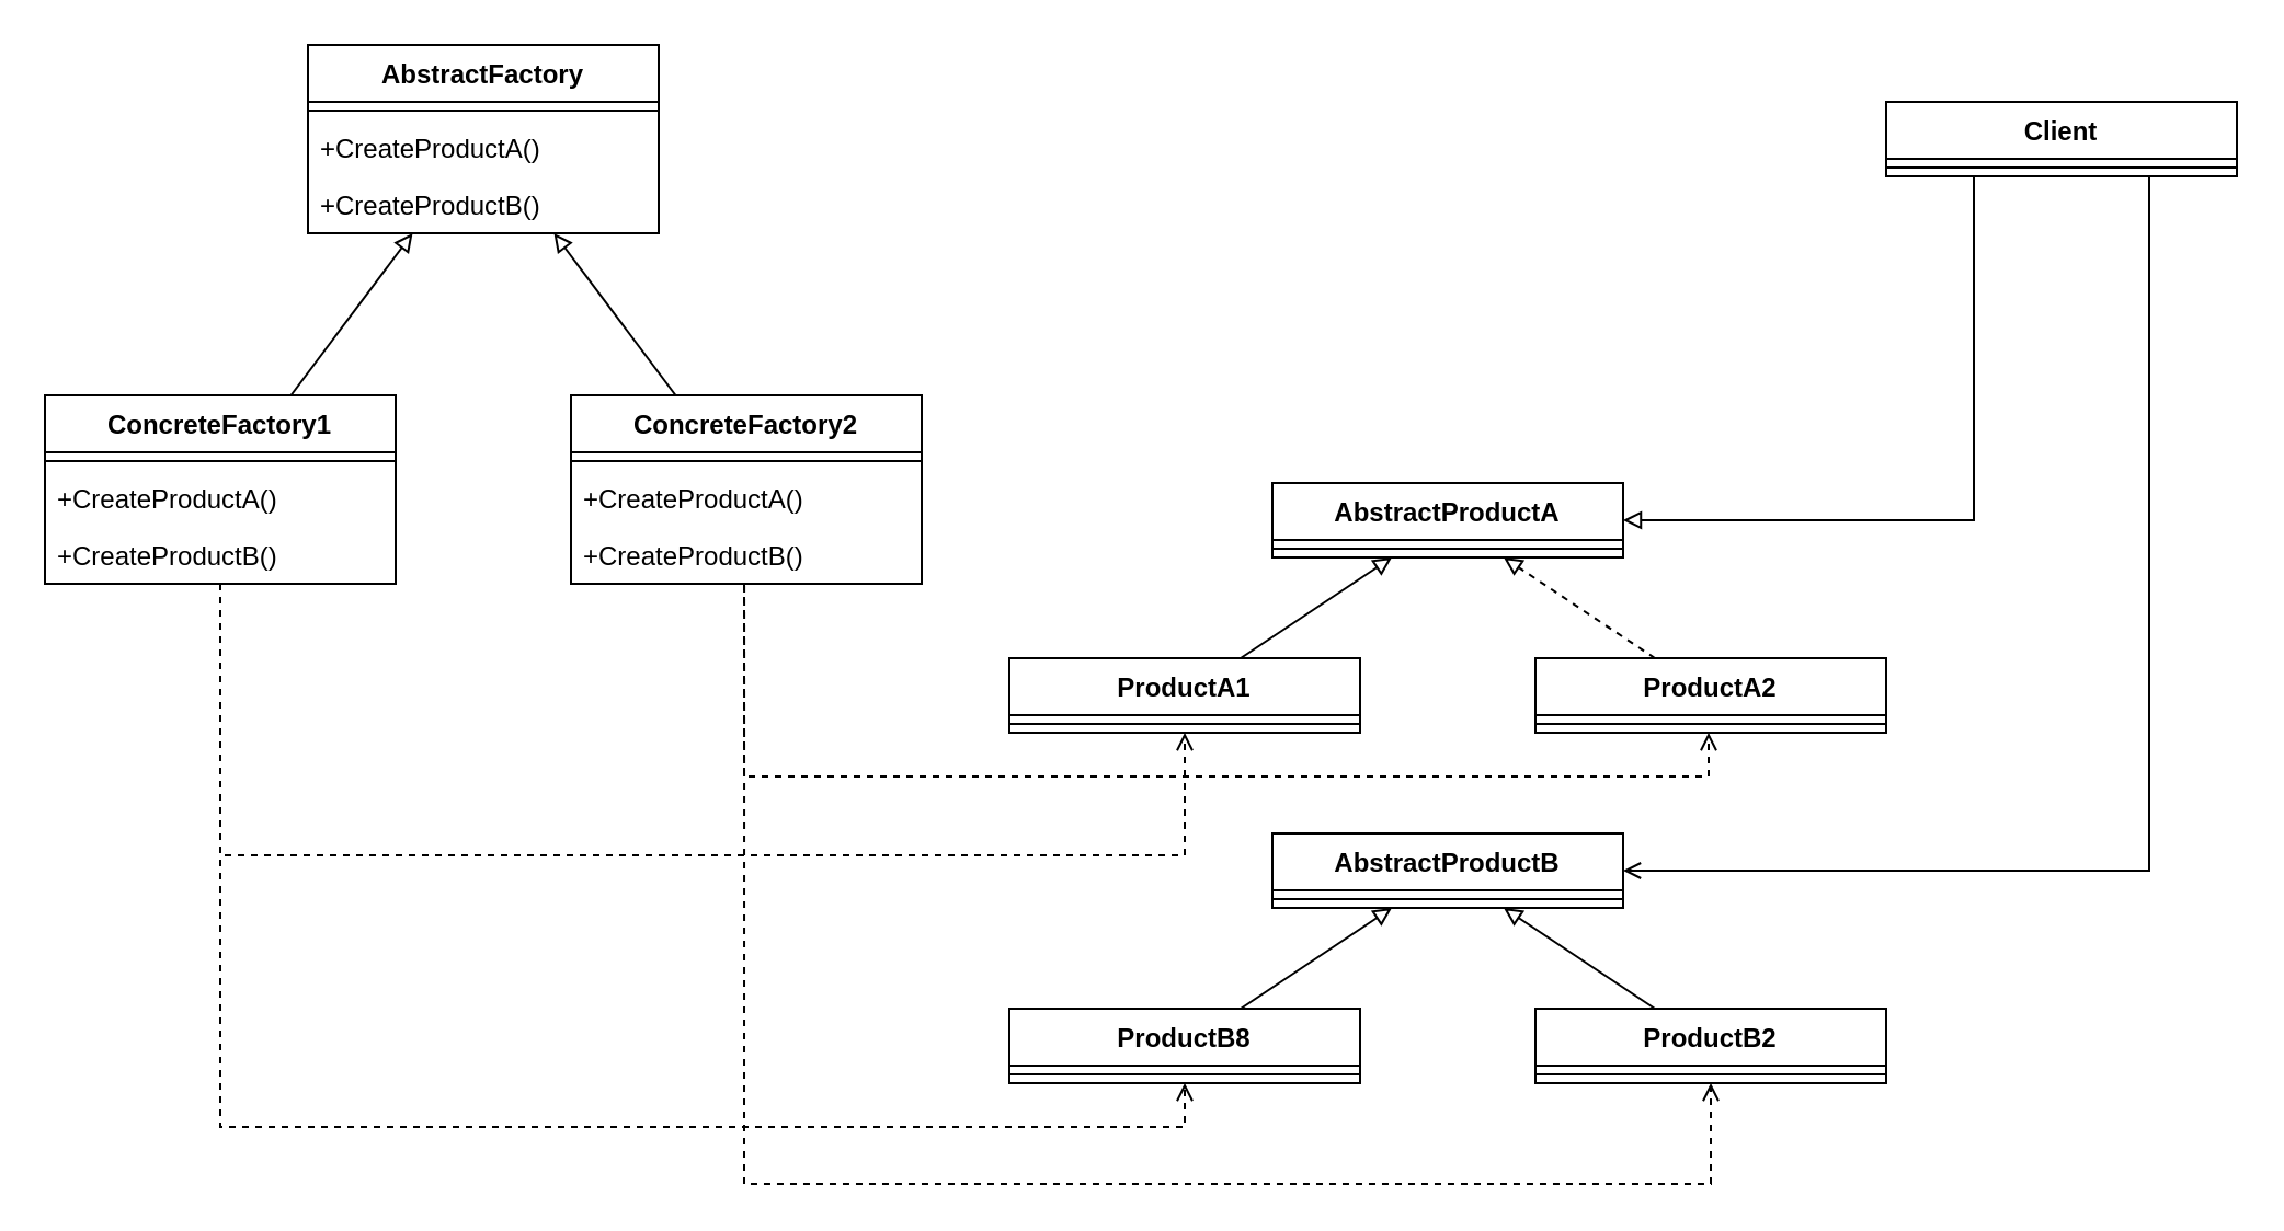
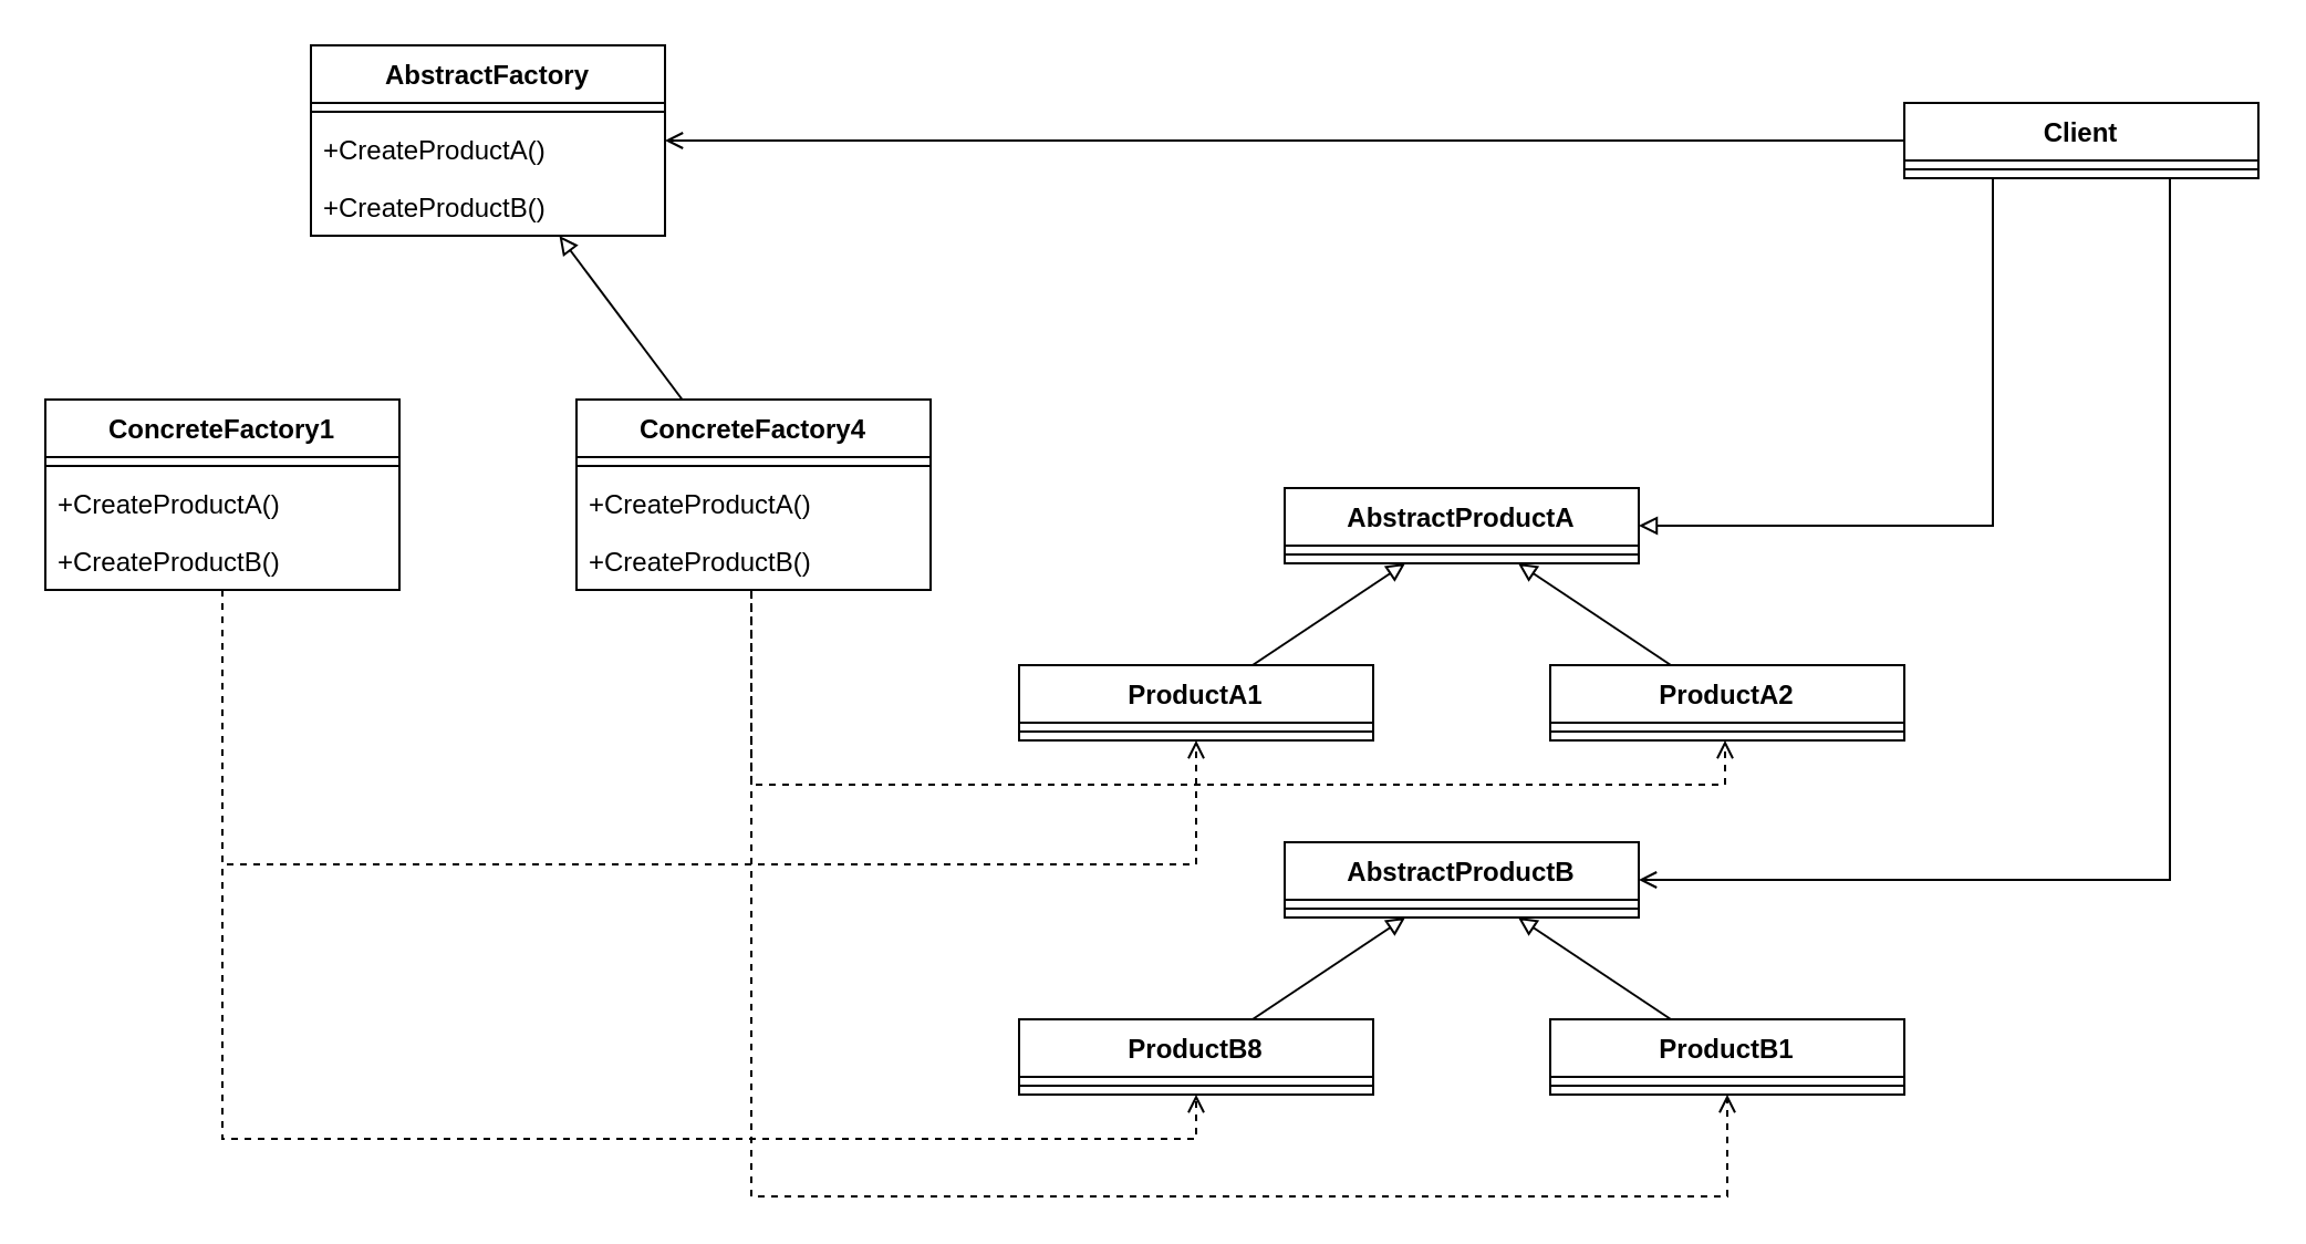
  <mxCell id="0" />
  <mxCell id="1" parent="0" />
  <mxCell id="2" value="AbstractFactory" style="swimlane;fontStyle=1;align=center;verticalAlign=top;childLayout=stackLayout;horizontal=1;startSize=26;horizontalStack=0;resizeParent=1;resizeParentMax=0;resizeLast=0;collapsible=1;marginBottom=0;whiteSpace=wrap;html=1;" vertex="1" parent="1"><mxGeometry x="140" y="20" width="160" height="86" as="geometry" /></mxCell>
  <mxCell id="3" value="" style="line;strokeWidth=1;fillColor=none;align=left;verticalAlign=middle;spacingTop=-1;spacingLeft=3;spacingRight=3;rotatable=0;labelPosition=right;points=[];portConstraint=eastwest;strokeColor=inherit;" vertex="1" parent="2"><mxGeometry y="26" width="160" height="8" as="geometry" /></mxCell>
  <mxCell id="4" value="+CreateProductA()" style="text;strokeColor=none;fillColor=none;align=left;verticalAlign=top;spacingLeft=4;spacingRight=4;overflow=hidden;rotatable=0;points=[[0,0.5],[1,0.5]];portConstraint=eastwest;whiteSpace=wrap;html=1;" vertex="1" parent="2"><mxGeometry y="34" width="160" height="26" as="geometry" /></mxCell>
  <mxCell id="5" value="+CreateProductB()" style="text;strokeColor=none;fillColor=none;align=left;verticalAlign=top;spacingLeft=4;spacingRight=4;overflow=hidden;rotatable=0;points=[[0,0.5],[1,0.5]];portConstraint=eastwest;whiteSpace=wrap;html=1;" vertex="1" parent="2"><mxGeometry y="60" width="160" height="26" as="geometry" /></mxCell>
- <mxCell id="6" style="edgeStyle=none;rounded=0;orthogonalLoop=1;jettySize=auto;html=1;endArrow=block;endFill=0;" edge="1" parent="1" source="9" target="2"><mxGeometry relative="1" as="geometry" /></mxCell>
  <mxCell id="7" style="edgeStyle=orthogonalEdgeStyle;rounded=0;orthogonalLoop=1;jettySize=auto;html=1;entryX=0.5;entryY=1;entryDx=0;entryDy=0;dashed=1;endArrow=open;endFill=0;" edge="1" parent="1" source="9" target="23"><mxGeometry relative="1" as="geometry"><Array as="points"><mxPoint x="100" y="390" /><mxPoint x="540" y="390" /></Array></mxGeometry></mxCell>
  <mxCell id="8" style="edgeStyle=orthogonalEdgeStyle;rounded=0;orthogonalLoop=1;jettySize=auto;html=1;entryX=0.5;entryY=1;entryDx=0;entryDy=0;dashed=1;endArrow=open;endFill=0;" edge="1" parent="1" source="9" target="31"><mxGeometry relative="1" as="geometry"><Array as="points"><mxPoint x="100" y="514" /><mxPoint x="540" y="514" /></Array></mxGeometry></mxCell>
  <mxCell id="9" value="ConcreteFactory1" style="swimlane;fontStyle=1;align=center;verticalAlign=top;childLayout=stackLayout;horizontal=1;startSize=26;horizontalStack=0;resizeParent=1;resizeParentMax=0;resizeLast=0;collapsible=1;marginBottom=0;whiteSpace=wrap;html=1;" vertex="1" parent="1"><mxGeometry y="180" width="160" height="86" as="geometry" x="20" /></mxCell>
  <mxCell id="10" value="" style="line;strokeWidth=1;fillColor=none;align=left;verticalAlign=middle;spacingTop=-1;spacingLeft=3;spacingRight=3;rotatable=0;labelPosition=right;points=[];portConstraint=eastwest;strokeColor=inherit;" vertex="1" parent="9"><mxGeometry y="26" width="160" height="8" as="geometry" /></mxCell>
  <mxCell id="11" value="+CreateProductA()" style="text;strokeColor=none;fillColor=none;align=left;verticalAlign=top;spacingLeft=4;spacingRight=4;overflow=hidden;rotatable=0;points=[[0,0.5],[1,0.5]];portConstraint=eastwest;whiteSpace=wrap;html=1;" vertex="1" parent="9"><mxGeometry y="34" width="160" height="26" as="geometry" /></mxCell>
  <mxCell id="12" value="+CreateProductB()" style="text;strokeColor=none;fillColor=none;align=left;verticalAlign=top;spacingLeft=4;spacingRight=4;overflow=hidden;rotatable=0;points=[[0,0.5],[1,0.5]];portConstraint=eastwest;whiteSpace=wrap;html=1;" vertex="1" parent="9"><mxGeometry y="60" width="160" height="26" as="geometry" /></mxCell>
  <mxCell id="13" style="edgeStyle=none;rounded=0;orthogonalLoop=1;jettySize=auto;html=1;endArrow=block;endFill=0;" edge="1" parent="1" source="16" target="2"><mxGeometry relative="1" as="geometry" /></mxCell>
  <mxCell id="14" style="edgeStyle=orthogonalEdgeStyle;rounded=0;orthogonalLoop=1;jettySize=auto;html=1;entryX=0.5;entryY=1;entryDx=0;entryDy=0;exitX=0.494;exitY=1.038;exitDx=0;exitDy=0;exitPerimeter=0;dashed=1;endArrow=open;endFill=0;" edge="1" parent="1" source="19" target="34"><mxGeometry relative="1" as="geometry"><Array as="points"><mxPoint x="339" y="540" /><mxPoint x="780" y="540" /></Array></mxGeometry></mxCell>
  <mxCell id="15" style="edgeStyle=orthogonalEdgeStyle;rounded=0;orthogonalLoop=1;jettySize=auto;html=1;entryX=0.5;entryY=1;entryDx=0;entryDy=0;dashed=1;endArrow=open;endFill=0;" edge="1" parent="1"><mxGeometry relative="1" as="geometry"><mxPoint x="339" y="266" as="sourcePoint" /><mxPoint x="779" y="334" as="targetPoint" /><Array as="points"><mxPoint x="339" y="354" /><mxPoint x="779" y="354" /></Array></mxGeometry></mxCell>
- <mxCell id="16" value="ConcreteFactory2" style="swimlane;fontStyle=1;align=center;verticalAlign=top;childLayout=stackLayout;horizontal=1;startSize=26;horizontalStack=0;resizeParent=1;resizeParentMax=0;resizeLast=0;collapsible=1;marginBottom=0;whiteSpace=wrap;html=1;" vertex="1" parent="1"><mxGeometry x="260" y="180" width="160" height="86" as="geometry" /></mxCell>
+ <mxCell id="16" value="ConcreteFactory4" style="swimlane;fontStyle=1;align=center;verticalAlign=top;childLayout=stackLayout;horizontal=1;startSize=26;horizontalStack=0;resizeParent=1;resizeParentMax=0;resizeLast=0;collapsible=1;marginBottom=0;whiteSpace=wrap;html=1;" vertex="1" parent="1"><mxGeometry x="260" y="180" width="160" height="86" as="geometry" /></mxCell>
  <mxCell id="17" value="" style="line;strokeWidth=1;fillColor=none;align=left;verticalAlign=middle;spacingTop=-1;spacingLeft=3;spacingRight=3;rotatable=0;labelPosition=right;points=[];portConstraint=eastwest;strokeColor=inherit;" vertex="1" parent="16"><mxGeometry y="26" width="160" height="8" as="geometry" /></mxCell>
  <mxCell id="18" value="+CreateProductA()" style="text;strokeColor=none;fillColor=none;align=left;verticalAlign=top;spacingLeft=4;spacingRight=4;overflow=hidden;rotatable=0;points=[[0,0.5],[1,0.5]];portConstraint=eastwest;whiteSpace=wrap;html=1;" vertex="1" parent="16"><mxGeometry y="34" width="160" height="26" as="geometry" /></mxCell>
  <mxCell id="19" value="+CreateProductB()" style="text;strokeColor=none;fillColor=none;align=left;verticalAlign=top;spacingLeft=4;spacingRight=4;overflow=hidden;rotatable=0;points=[[0,0.5],[1,0.5]];portConstraint=eastwest;whiteSpace=wrap;html=1;" vertex="1" parent="16"><mxGeometry y="60" width="160" height="26" as="geometry" /></mxCell>
  <mxCell id="20" value="AbstractProductA" style="swimlane;fontStyle=1;align=center;verticalAlign=top;childLayout=stackLayout;horizontal=1;startSize=26;horizontalStack=0;resizeParent=1;resizeParentMax=0;resizeLast=0;collapsible=1;marginBottom=0;whiteSpace=wrap;html=1;" vertex="1" parent="1"><mxGeometry x="580" y="220" width="160" height="34" as="geometry" /></mxCell>
  <mxCell id="21" value="" style="line;strokeWidth=1;fillColor=none;align=left;verticalAlign=middle;spacingTop=-1;spacingLeft=3;spacingRight=3;rotatable=0;labelPosition=right;points=[];portConstraint=eastwest;strokeColor=inherit;" vertex="1" parent="20"><mxGeometry y="26" width="160" height="8" as="geometry" /></mxCell>
  <mxCell id="22" style="edgeStyle=none;rounded=0;orthogonalLoop=1;jettySize=auto;html=1;endArrow=block;endFill=0;" edge="1" parent="1" source="23" target="20"><mxGeometry relative="1" as="geometry" /></mxCell>
  <mxCell id="23" value="ProductA1" style="swimlane;fontStyle=1;align=center;verticalAlign=top;childLayout=stackLayout;horizontal=1;startSize=26;horizontalStack=0;resizeParent=1;resizeParentMax=0;resizeLast=0;collapsible=1;marginBottom=0;whiteSpace=wrap;html=1;" vertex="1" parent="1"><mxGeometry x="460" y="300" width="160" height="34" as="geometry" /></mxCell>
  <mxCell id="24" value="" style="line;strokeWidth=1;fillColor=none;align=left;verticalAlign=middle;spacingTop=-1;spacingLeft=3;spacingRight=3;rotatable=0;labelPosition=right;points=[];portConstraint=eastwest;strokeColor=inherit;" vertex="1" parent="23"><mxGeometry y="26" width="160" height="8" as="geometry" /></mxCell>
- <mxCell id="25" style="edgeStyle=none;rounded=0;orthogonalLoop=1;jettySize=auto;html=1;endArrow=block;endFill=0;dashed=1;" edge="1" parent="1" source="26" target="20"><mxGeometry relative="1" as="geometry" /></mxCell>
+ <mxCell id="25" style="edgeStyle=none;rounded=0;orthogonalLoop=1;jettySize=auto;html=1;endArrow=block;endFill=0;" edge="1" parent="1" source="26" target="20"><mxGeometry relative="1" as="geometry" /></mxCell>
  <mxCell id="26" value="ProductA2" style="swimlane;fontStyle=1;align=center;verticalAlign=top;childLayout=stackLayout;horizontal=1;startSize=26;horizontalStack=0;resizeParent=1;resizeParentMax=0;resizeLast=0;collapsible=1;marginBottom=0;whiteSpace=wrap;html=1;" vertex="1" parent="1"><mxGeometry x="700" y="300" width="160" height="34" as="geometry" /></mxCell>
  <mxCell id="27" value="" style="line;strokeWidth=1;fillColor=none;align=left;verticalAlign=middle;spacingTop=-1;spacingLeft=3;spacingRight=3;rotatable=0;labelPosition=right;points=[];portConstraint=eastwest;strokeColor=inherit;" vertex="1" parent="26"><mxGeometry y="26" width="160" height="8" as="geometry" /></mxCell>
  <mxCell id="28" value="AbstractProductB" style="swimlane;fontStyle=1;align=center;verticalAlign=top;childLayout=stackLayout;horizontal=1;startSize=26;horizontalStack=0;resizeParent=1;resizeParentMax=0;resizeLast=0;collapsible=1;marginBottom=0;whiteSpace=wrap;html=1;" vertex="1" parent="1"><mxGeometry x="580" y="380" width="160" height="34" as="geometry" /></mxCell>
  <mxCell id="29" value="" style="line;strokeWidth=1;fillColor=none;align=left;verticalAlign=middle;spacingTop=-1;spacingLeft=3;spacingRight=3;rotatable=0;labelPosition=right;points=[];portConstraint=eastwest;strokeColor=inherit;" vertex="1" parent="28"><mxGeometry y="26" width="160" height="8" as="geometry" /></mxCell>
  <mxCell id="30" style="edgeStyle=none;rounded=0;orthogonalLoop=1;jettySize=auto;html=1;endArrow=block;endFill=0;" edge="1" parent="1" source="31" target="28"><mxGeometry relative="1" as="geometry" /></mxCell>
  <mxCell id="31" value="ProductB8" style="swimlane;fontStyle=1;align=center;verticalAlign=top;childLayout=stackLayout;horizontal=1;startSize=26;horizontalStack=0;resizeParent=1;resizeParentMax=0;resizeLast=0;collapsible=1;marginBottom=0;whiteSpace=wrap;html=1;" vertex="1" parent="1"><mxGeometry x="460" y="460" width="160" height="34" as="geometry" /></mxCell>
  <mxCell id="32" value="" style="line;strokeWidth=1;fillColor=none;align=left;verticalAlign=middle;spacingTop=-1;spacingLeft=3;spacingRight=3;rotatable=0;labelPosition=right;points=[];portConstraint=eastwest;strokeColor=inherit;" vertex="1" parent="31"><mxGeometry y="26" width="160" height="8" as="geometry" /></mxCell>
  <mxCell id="33" style="edgeStyle=none;rounded=0;orthogonalLoop=1;jettySize=auto;html=1;endArrow=block;endFill=0;" edge="1" parent="1" source="34" target="28"><mxGeometry relative="1" as="geometry" /></mxCell>
- <mxCell id="34" value="ProductB2" style="swimlane;fontStyle=1;align=center;verticalAlign=top;childLayout=stackLayout;horizontal=1;startSize=26;horizontalStack=0;resizeParent=1;resizeParentMax=0;resizeLast=0;collapsible=1;marginBottom=0;whiteSpace=wrap;html=1;" vertex="1" parent="1"><mxGeometry x="700" y="460" width="160" height="34" as="geometry" /></mxCell>
+ <mxCell id="34" value="ProductB1" style="swimlane;fontStyle=1;align=center;verticalAlign=top;childLayout=stackLayout;horizontal=1;startSize=26;horizontalStack=0;resizeParent=1;resizeParentMax=0;resizeLast=0;collapsible=1;marginBottom=0;whiteSpace=wrap;html=1;" vertex="1" parent="1"><mxGeometry x="700" y="460" width="160" height="34" as="geometry" /></mxCell>
  <mxCell id="35" value="" style="line;strokeWidth=1;fillColor=none;align=left;verticalAlign=middle;spacingTop=-1;spacingLeft=3;spacingRight=3;rotatable=0;labelPosition=right;points=[];portConstraint=eastwest;strokeColor=inherit;" vertex="1" parent="34"><mxGeometry y="26" width="160" height="8" as="geometry" /></mxCell>
+ <mxCell id="36" style="edgeStyle=none;rounded=0;orthogonalLoop=1;jettySize=auto;html=1;endArrow=open;endFill=0;" edge="1" parent="1" source="39" target="2"><mxGeometry relative="1" as="geometry" /></mxCell>
  <mxCell id="37" style="edgeStyle=orthogonalEdgeStyle;rounded=0;orthogonalLoop=1;jettySize=auto;html=1;exitX=0.25;exitY=1;exitDx=0;exitDy=0;entryX=1;entryY=0.5;entryDx=0;entryDy=0;endArrow=block;endFill=0;" edge="1" parent="1" source="39" target="20"><mxGeometry relative="1" as="geometry" /></mxCell>
  <mxCell id="38" style="edgeStyle=orthogonalEdgeStyle;rounded=0;orthogonalLoop=1;jettySize=auto;html=1;exitX=0.75;exitY=1;exitDx=0;exitDy=0;entryX=1;entryY=0.5;entryDx=0;entryDy=0;endArrow=open;endFill=0;" edge="1" parent="1" source="39" target="28"><mxGeometry relative="1" as="geometry" /></mxCell>
  <mxCell id="39" value="Client" style="swimlane;fontStyle=1;align=center;verticalAlign=top;childLayout=stackLayout;horizontal=1;startSize=26;horizontalStack=0;resizeParent=1;resizeParentMax=0;resizeLast=0;collapsible=1;marginBottom=0;whiteSpace=wrap;html=1;" vertex="1" parent="1"><mxGeometry x="860" y="46" width="160" height="34" as="geometry" /></mxCell>
  <mxCell id="40" value="" style="line;strokeWidth=1;fillColor=none;align=left;verticalAlign=middle;spacingTop=-1;spacingLeft=3;spacingRight=3;rotatable=0;labelPosition=right;points=[];portConstraint=eastwest;strokeColor=inherit;" vertex="1" parent="39"><mxGeometry y="26" width="160" height="8" as="geometry" /></mxCell>
